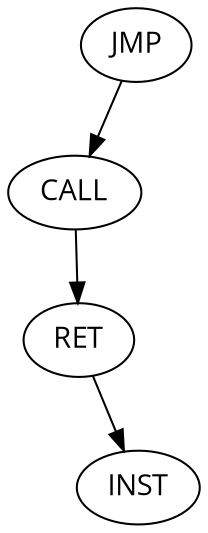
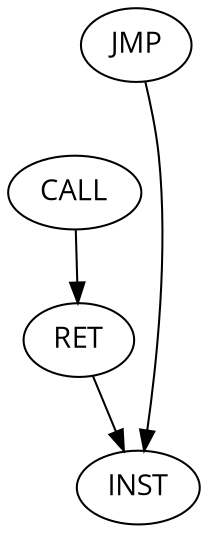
  digraph {
    fontname="Open Sans"
    node [fontname="Open Sans"]
    edge [fontname="Open Sans"]
    n1 [label=JMP options=root]
    n2 [label=CALL]
    n3 [label=RET]
    n4 [label=INST]
-   n1 -> n2
+   n1 -> n4
    n2 -> n3
    n3 -> n4
  }
